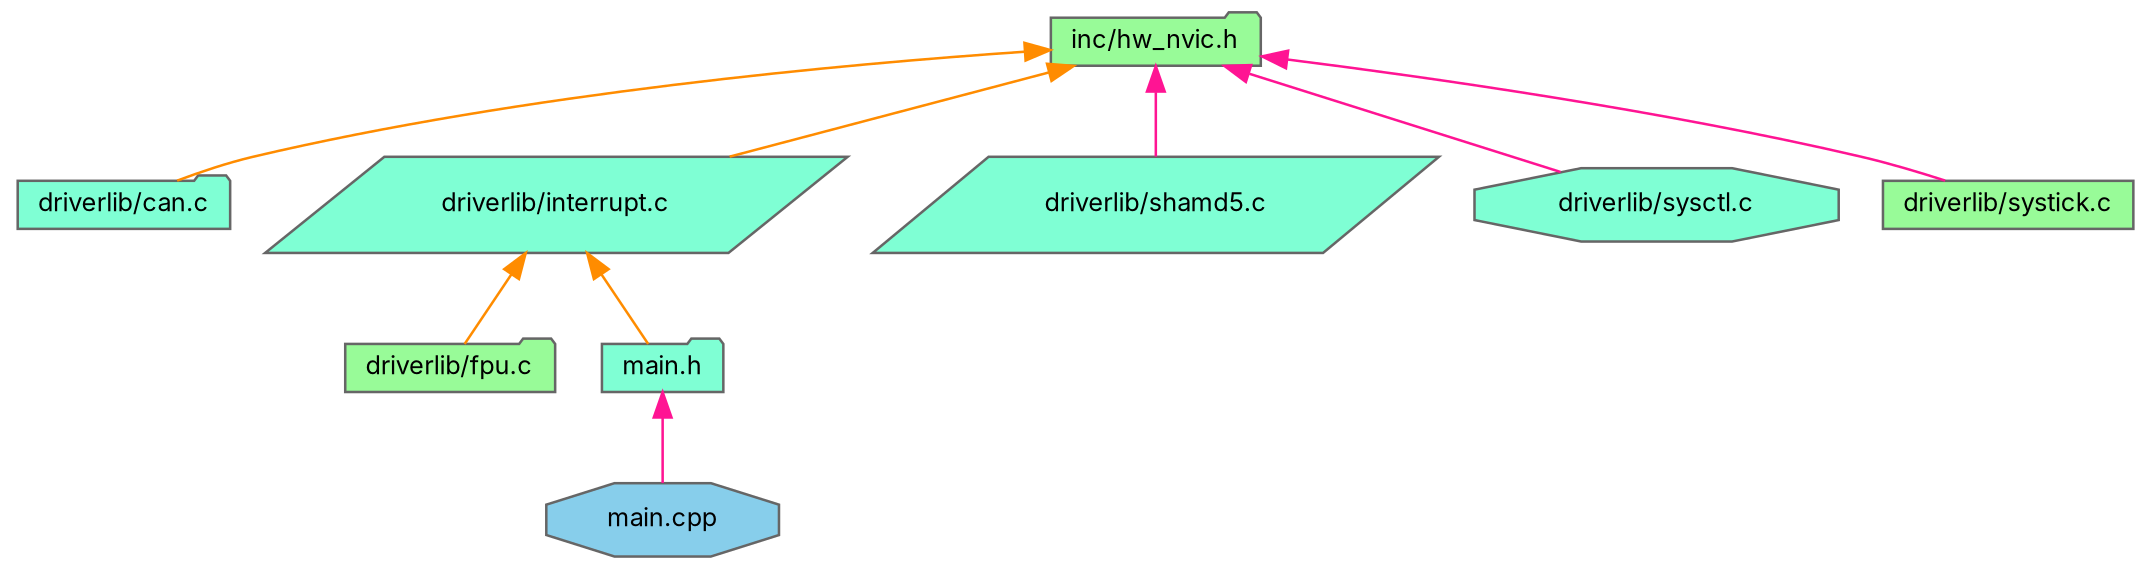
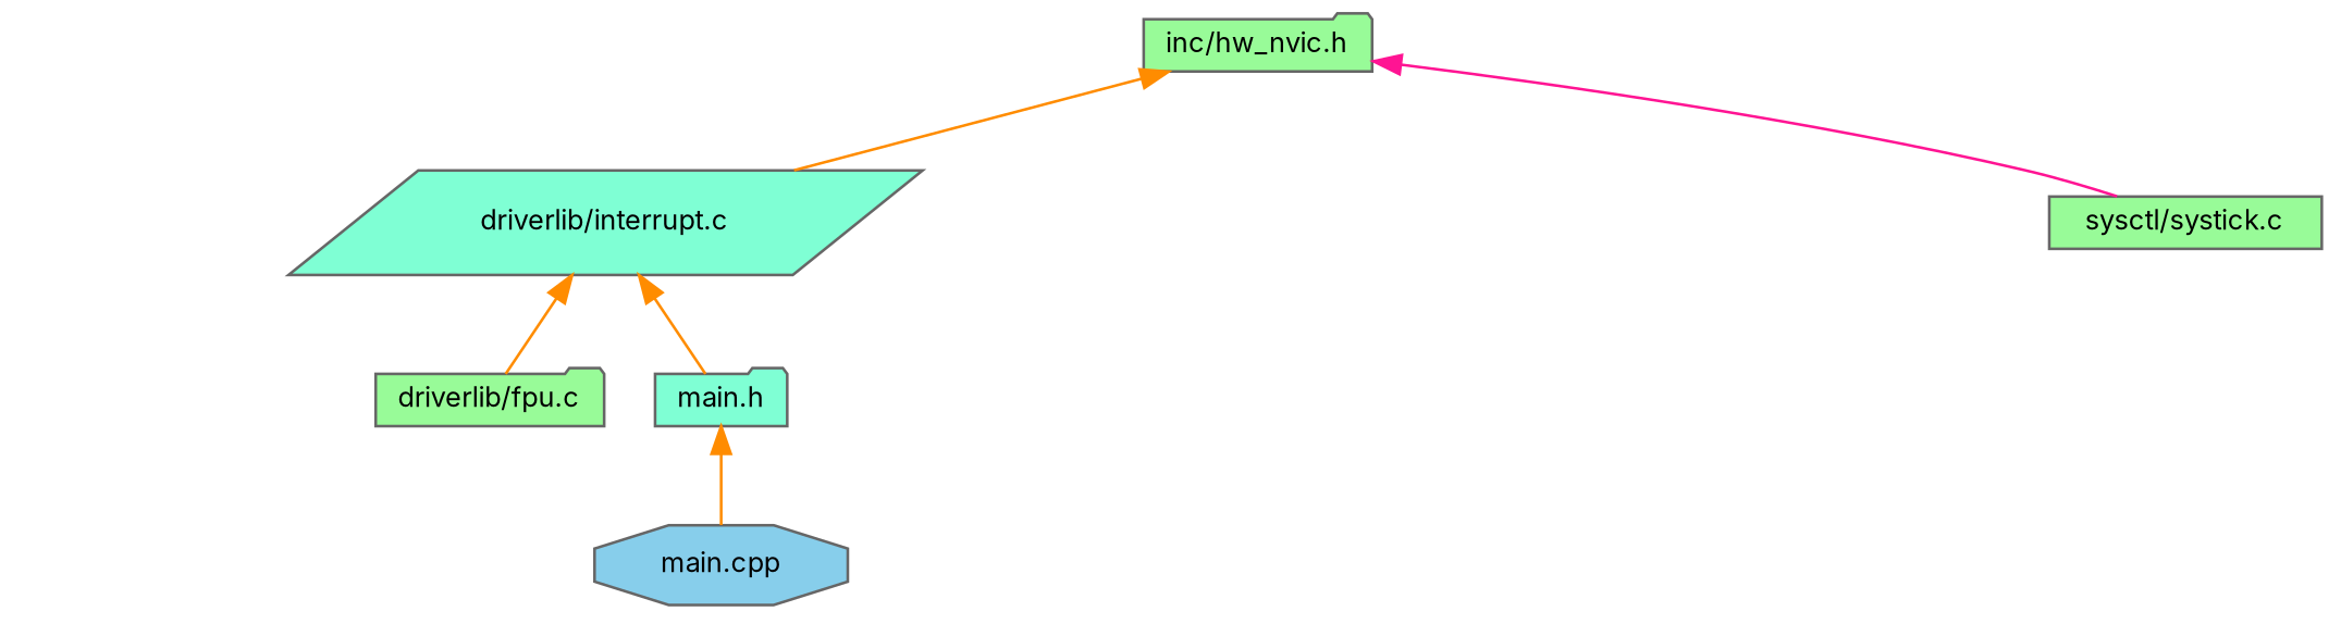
  digraph {
    fontname=Inter
    node [color=grey40 fillcolor=aquamarine fontname=Inter fontsize=10 shape=folder style=filled]
    edge [color=darkorange dir=back fontname=Inter fontsize=10 labelfontname=Helvetica labelfontsize=10 style=solid]
    n1 [color=gray40 fillcolor=palegreen fontcolor=black height=0.2 label="inc/hw_nvic.h" width=0.4]
-   n2 [height=0.2 label="driverlib/can.c" width=0.4]
    n3 [height=0.2 label="driverlib/interrupt.c" shape=parallelogram width=0.4]
-   n4 [height=0.2 label="driverlib/shamd5.c" shape=parallelogram width=0.4]
-   n5 [height=0.2 label="driverlib/sysctl.c" shape=octagon width=0.4]
-   n6 [fillcolor=palegreen height=0.2 label="driverlib/systick.c" shape=box width=0.4]
+   n6 [fillcolor=palegreen height=0.2 label="sysctl/systick.c" shape=box width=0.4]
    n7 [fillcolor=palegreen height=0.2 label="driverlib/fpu.c" width=0.4]
    n8 [height=0.2 label="main.h" width=0.4]
    n9 [fillcolor=skyblue height=0.2 label="main.cpp" shape=octagon width=0.4]
-   n1 -> n2
    n1 -> n3
-   n1 -> n4 [color=deeppink]
-   n1 -> n5 [color=deeppink]
    n1 -> n6 [color=deeppink]
    n3 -> n7
    n3 -> n8
-   n8 -> n9 [color=deeppink]
+   n8 -> n9
  }
